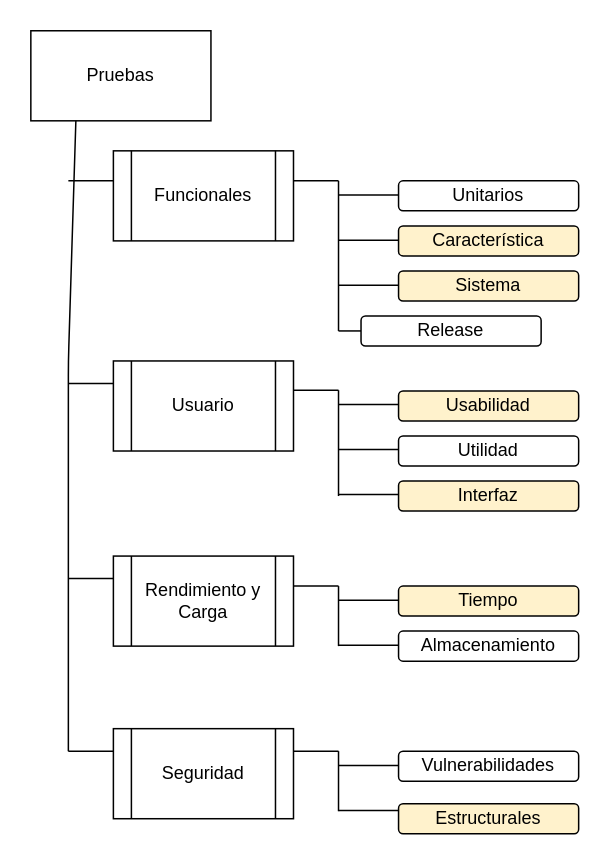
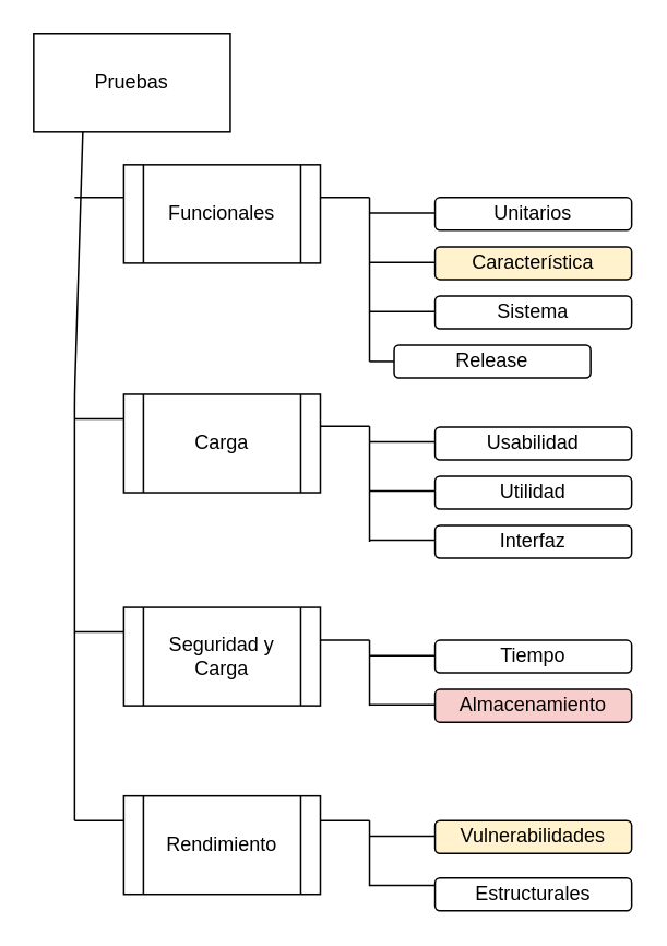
  <mxCell id="0" />
  <mxCell id="1" parent="0" />
  <mxCell id="2" value="Pruebas" style="rounded=0;whiteSpace=wrap;html=1;" vertex="1" parent="1"><mxGeometry x="20" y="20" width="120" height="60" as="geometry" /></mxCell>
  <mxCell id="3" value="Funcionales" style="shape=process;whiteSpace=wrap;html=1;backgroundOutline=1;" vertex="1" parent="1"><mxGeometry x="75" y="100" width="120" height="60" as="geometry" /></mxCell>
- <mxCell id="4" value="Usuario" style="shape=process;whiteSpace=wrap;html=1;backgroundOutline=1;" vertex="1" parent="1"><mxGeometry x="75" y="240" width="120" height="60" as="geometry" /></mxCell>
- <mxCell id="5" value="Rendimiento y Carga" style="shape=process;whiteSpace=wrap;html=1;backgroundOutline=1;" vertex="1" parent="1"><mxGeometry x="75" y="370" width="120" height="60" as="geometry" /></mxCell>
- <mxCell id="6" value="Seguridad" style="shape=process;whiteSpace=wrap;html=1;backgroundOutline=1;" vertex="1" parent="1"><mxGeometry x="75" y="485" width="120" height="60" as="geometry" /></mxCell>
+ <mxCell id="4" value="Carga" style="shape=process;whiteSpace=wrap;html=1;backgroundOutline=1;" vertex="1" parent="1"><mxGeometry x="75" y="240" width="120" height="60" as="geometry" /></mxCell>
+ <mxCell id="5" value="Seguridad y Carga" style="shape=process;whiteSpace=wrap;html=1;backgroundOutline=1;" vertex="1" parent="1"><mxGeometry x="75" y="370" width="120" height="60" as="geometry" /></mxCell>
+ <mxCell id="6" value="Rendimiento" style="shape=process;whiteSpace=wrap;html=1;backgroundOutline=1;" vertex="1" parent="1"><mxGeometry x="75" y="485" width="120" height="60" as="geometry" /></mxCell>
  <mxCell id="7" value="" style="endArrow=none;html=1;entryX=0.25;entryY=1;entryDx=0;entryDy=0;" edge="1" parent="1" target="2"><mxGeometry width="50" height="50" relative="1" as="geometry"><mxPoint x="45" y="500" as="sourcePoint" /><mxPoint x="385" y="150" as="targetPoint" /><Array as="points"><mxPoint x="45" y="240" /></Array></mxGeometry></mxCell>
  <mxCell id="8" value="" style="endArrow=none;html=1;" edge="1" parent="1"><mxGeometry width="50" height="50" relative="1" as="geometry"><mxPoint x="45" y="120" as="sourcePoint" /><mxPoint x="75" y="120" as="targetPoint" /></mxGeometry></mxCell>
  <mxCell id="9" value="" style="endArrow=none;html=1;entryX=0;entryY=0.25;entryDx=0;entryDy=0;" edge="1" parent="1" target="4"><mxGeometry width="50" height="50" relative="1" as="geometry"><mxPoint x="45" y="255" as="sourcePoint" /><mxPoint x="385" y="210" as="targetPoint" /></mxGeometry></mxCell>
  <mxCell id="10" value="" style="endArrow=none;html=1;entryX=0;entryY=0.25;entryDx=0;entryDy=0;" edge="1" parent="1" target="5"><mxGeometry width="50" height="50" relative="1" as="geometry"><mxPoint x="45" y="385" as="sourcePoint" /><mxPoint x="385" y="260" as="targetPoint" /></mxGeometry></mxCell>
  <mxCell id="11" value="" style="endArrow=none;html=1;entryX=0;entryY=0.25;entryDx=0;entryDy=0;" edge="1" parent="1" target="6"><mxGeometry width="50" height="50" relative="1" as="geometry"><mxPoint x="45" y="500" as="sourcePoint" /><mxPoint x="385" y="295" as="targetPoint" /></mxGeometry></mxCell>
- <mxCell id="12" value="Usabilidad" style="rounded=1;whiteSpace=wrap;html=1;fillColor=#fff2cc;" vertex="1" parent="1"><mxGeometry x="265" y="260" width="120" height="20" as="geometry" /></mxCell>
+ <mxCell id="12" value="Usabilidad" style="rounded=1;whiteSpace=wrap;html=1;" vertex="1" parent="1"><mxGeometry x="265" y="260" width="120" height="20" as="geometry" /></mxCell>
  <mxCell id="13" value="Utilidad" style="rounded=1;whiteSpace=wrap;html=1;" vertex="1" parent="1"><mxGeometry x="265" y="290" width="120" height="20" as="geometry" /></mxCell>
- <mxCell id="14" value="Interfaz" style="rounded=1;whiteSpace=wrap;html=1;fillColor=#fff2cc;" vertex="1" parent="1"><mxGeometry x="265" y="320" width="120" height="20" as="geometry" /></mxCell>
+ <mxCell id="14" value="Interfaz" style="rounded=1;whiteSpace=wrap;html=1;" vertex="1" parent="1"><mxGeometry x="265" y="320" width="120" height="20" as="geometry" /></mxCell>
  <mxCell id="15" value="Unitarios" style="rounded=1;whiteSpace=wrap;html=1;" vertex="1" parent="1"><mxGeometry x="265" y="120" width="120" height="20" as="geometry" /></mxCell>
  <mxCell id="16" value="Característica" style="rounded=1;whiteSpace=wrap;html=1;fillColor=#fff2cc;" vertex="1" parent="1"><mxGeometry x="265" y="150" width="120" height="20" as="geometry" /></mxCell>
- <mxCell id="17" value="Sistema" style="rounded=1;whiteSpace=wrap;html=1;fillColor=#fff2cc;" vertex="1" parent="1"><mxGeometry x="265" y="180" width="120" height="20" as="geometry" /></mxCell>
+ <mxCell id="17" value="Sistema" style="rounded=1;whiteSpace=wrap;html=1;" vertex="1" parent="1"><mxGeometry x="265" y="180" width="120" height="20" as="geometry" /></mxCell>
  <mxCell id="18" value="Release" style="rounded=1;whiteSpace=wrap;html=1;" vertex="1" parent="1"><mxGeometry x="240" y="210" width="120" height="20" as="geometry" /></mxCell>
  <mxCell id="19" value="" style="endArrow=none;html=1;" edge="1" parent="1"><mxGeometry width="50" height="50" relative="1" as="geometry"><mxPoint x="225" y="220" as="sourcePoint" /><mxPoint x="225" y="120" as="targetPoint" /></mxGeometry></mxCell>
  <mxCell id="20" value="" style="endArrow=none;html=1;entryX=0;entryY=0.5;entryDx=0;entryDy=0;" edge="1" parent="1" target="18"><mxGeometry width="50" height="50" relative="1" as="geometry"><mxPoint x="225" y="220" as="sourcePoint" /><mxPoint x="195" y="210" as="targetPoint" /></mxGeometry></mxCell>
  <mxCell id="21" value="" style="endArrow=none;html=1;entryX=0;entryY=0.5;entryDx=0;entryDy=0;" edge="1" parent="1"><mxGeometry width="50" height="50" relative="1" as="geometry"><mxPoint x="225" y="159.5" as="sourcePoint" /><mxPoint x="265" y="159.5" as="targetPoint" /></mxGeometry></mxCell>
  <mxCell id="22" value="" style="endArrow=none;html=1;entryX=0;entryY=0.5;entryDx=0;entryDy=0;" edge="1" parent="1"><mxGeometry width="50" height="50" relative="1" as="geometry"><mxPoint x="225" y="189.5" as="sourcePoint" /><mxPoint x="265" y="189.5" as="targetPoint" /></mxGeometry></mxCell>
  <mxCell id="23" value="" style="endArrow=none;html=1;entryX=0;entryY=0.5;entryDx=0;entryDy=0;" edge="1" parent="1"><mxGeometry width="50" height="50" relative="1" as="geometry"><mxPoint x="225" y="129.5" as="sourcePoint" /><mxPoint x="265" y="129.5" as="targetPoint" /></mxGeometry></mxCell>
  <mxCell id="24" value="" style="endArrow=none;html=1;" edge="1" parent="1"><mxGeometry width="50" height="50" relative="1" as="geometry"><mxPoint x="195" y="120" as="sourcePoint" /><mxPoint x="225" y="120" as="targetPoint" /></mxGeometry></mxCell>
  <mxCell id="25" value="" style="endArrow=none;html=1;" edge="1" parent="1"><mxGeometry width="50" height="50" relative="1" as="geometry"><mxPoint x="225" y="330" as="sourcePoint" /><mxPoint x="225" y="259.5" as="targetPoint" /></mxGeometry></mxCell>
  <mxCell id="26" value="" style="endArrow=none;html=1;entryX=0;entryY=0.5;entryDx=0;entryDy=0;" edge="1" parent="1"><mxGeometry width="50" height="50" relative="1" as="geometry"><mxPoint x="225" y="299" as="sourcePoint" /><mxPoint x="265" y="299" as="targetPoint" /></mxGeometry></mxCell>
  <mxCell id="27" value="" style="endArrow=none;html=1;entryX=0;entryY=0.5;entryDx=0;entryDy=0;" edge="1" parent="1"><mxGeometry width="50" height="50" relative="1" as="geometry"><mxPoint x="225" y="329" as="sourcePoint" /><mxPoint x="265" y="329" as="targetPoint" /></mxGeometry></mxCell>
  <mxCell id="28" value="" style="endArrow=none;html=1;entryX=0;entryY=0.5;entryDx=0;entryDy=0;" edge="1" parent="1"><mxGeometry width="50" height="50" relative="1" as="geometry"><mxPoint x="225" y="269" as="sourcePoint" /><mxPoint x="265" y="269" as="targetPoint" /></mxGeometry></mxCell>
  <mxCell id="29" value="" style="endArrow=none;html=1;" edge="1" parent="1"><mxGeometry width="50" height="50" relative="1" as="geometry"><mxPoint x="195" y="259.5" as="sourcePoint" /><mxPoint x="225" y="259.5" as="targetPoint" /></mxGeometry></mxCell>
  <mxCell id="30" value="" style="endArrow=none;html=1;" edge="1" parent="1"><mxGeometry width="50" height="50" relative="1" as="geometry"><mxPoint x="225" y="430" as="sourcePoint" /><mxPoint x="225" y="390" as="targetPoint" /></mxGeometry></mxCell>
  <mxCell id="31" value="" style="endArrow=none;html=1;entryX=0;entryY=0.5;entryDx=0;entryDy=0;" edge="1" parent="1"><mxGeometry width="50" height="50" relative="1" as="geometry"><mxPoint x="225" y="429.5" as="sourcePoint" /><mxPoint x="265" y="429.5" as="targetPoint" /></mxGeometry></mxCell>
  <mxCell id="32" value="" style="endArrow=none;html=1;entryX=0;entryY=0.5;entryDx=0;entryDy=0;" edge="1" parent="1"><mxGeometry width="50" height="50" relative="1" as="geometry"><mxPoint x="225" y="399.5" as="sourcePoint" /><mxPoint x="265" y="399.5" as="targetPoint" /></mxGeometry></mxCell>
  <mxCell id="33" value="" style="endArrow=none;html=1;" edge="1" parent="1"><mxGeometry width="50" height="50" relative="1" as="geometry"><mxPoint x="195" y="390" as="sourcePoint" /><mxPoint x="225" y="390" as="targetPoint" /></mxGeometry></mxCell>
- <mxCell id="34" value="Tiempo" style="rounded=1;whiteSpace=wrap;html=1;fillColor=#fff2cc;" vertex="1" parent="1"><mxGeometry x="265" y="390" width="120" height="20" as="geometry" /></mxCell>
- <mxCell id="35" value="Almacenamiento" style="rounded=1;whiteSpace=wrap;html=1;" vertex="1" parent="1"><mxGeometry x="265" y="420" width="120" height="20" as="geometry" /></mxCell>
+ <mxCell id="34" value="Tiempo" style="rounded=1;whiteSpace=wrap;html=1;" vertex="1" parent="1"><mxGeometry x="265" y="390" width="120" height="20" as="geometry" /></mxCell>
+ <mxCell id="35" value="Almacenamiento" style="rounded=1;whiteSpace=wrap;html=1;fillColor=#f8cecc;" vertex="1" parent="1"><mxGeometry x="265" y="420" width="120" height="20" as="geometry" /></mxCell>
  <mxCell id="36" value="" style="endArrow=none;html=1;" edge="1" parent="1"><mxGeometry width="50" height="50" relative="1" as="geometry"><mxPoint x="225" y="540" as="sourcePoint" /><mxPoint x="225" y="500" as="targetPoint" /></mxGeometry></mxCell>
  <mxCell id="37" value="" style="endArrow=none;html=1;entryX=0;entryY=0.5;entryDx=0;entryDy=0;" edge="1" parent="1"><mxGeometry width="50" height="50" relative="1" as="geometry"><mxPoint x="225" y="539.5" as="sourcePoint" /><mxPoint x="265" y="539.5" as="targetPoint" /></mxGeometry></mxCell>
  <mxCell id="38" value="" style="endArrow=none;html=1;entryX=0;entryY=0.5;entryDx=0;entryDy=0;" edge="1" parent="1"><mxGeometry width="50" height="50" relative="1" as="geometry"><mxPoint x="225" y="509.5" as="sourcePoint" /><mxPoint x="265" y="509.5" as="targetPoint" /></mxGeometry></mxCell>
  <mxCell id="39" value="" style="endArrow=none;html=1;" edge="1" parent="1"><mxGeometry width="50" height="50" relative="1" as="geometry"><mxPoint x="195" y="500" as="sourcePoint" /><mxPoint x="225" y="500" as="targetPoint" /></mxGeometry></mxCell>
- <mxCell id="40" value="Vulnerabilidades" style="rounded=1;whiteSpace=wrap;html=1;" vertex="1" parent="1"><mxGeometry x="265" y="500" width="120" height="20" as="geometry" /></mxCell>
- <mxCell id="41" value="Estructurales" style="rounded=1;whiteSpace=wrap;html=1;fillColor=#fff2cc;" vertex="1" parent="1"><mxGeometry x="265" y="535" width="120" height="20" as="geometry" /></mxCell>
+ <mxCell id="40" value="Vulnerabilidades" style="rounded=1;whiteSpace=wrap;html=1;fillColor=#fff2cc;" vertex="1" parent="1"><mxGeometry x="265" y="500" width="120" height="20" as="geometry" /></mxCell>
+ <mxCell id="41" value="Estructurales" style="rounded=1;whiteSpace=wrap;html=1;" vertex="1" parent="1"><mxGeometry x="265" y="535" width="120" height="20" as="geometry" /></mxCell>
